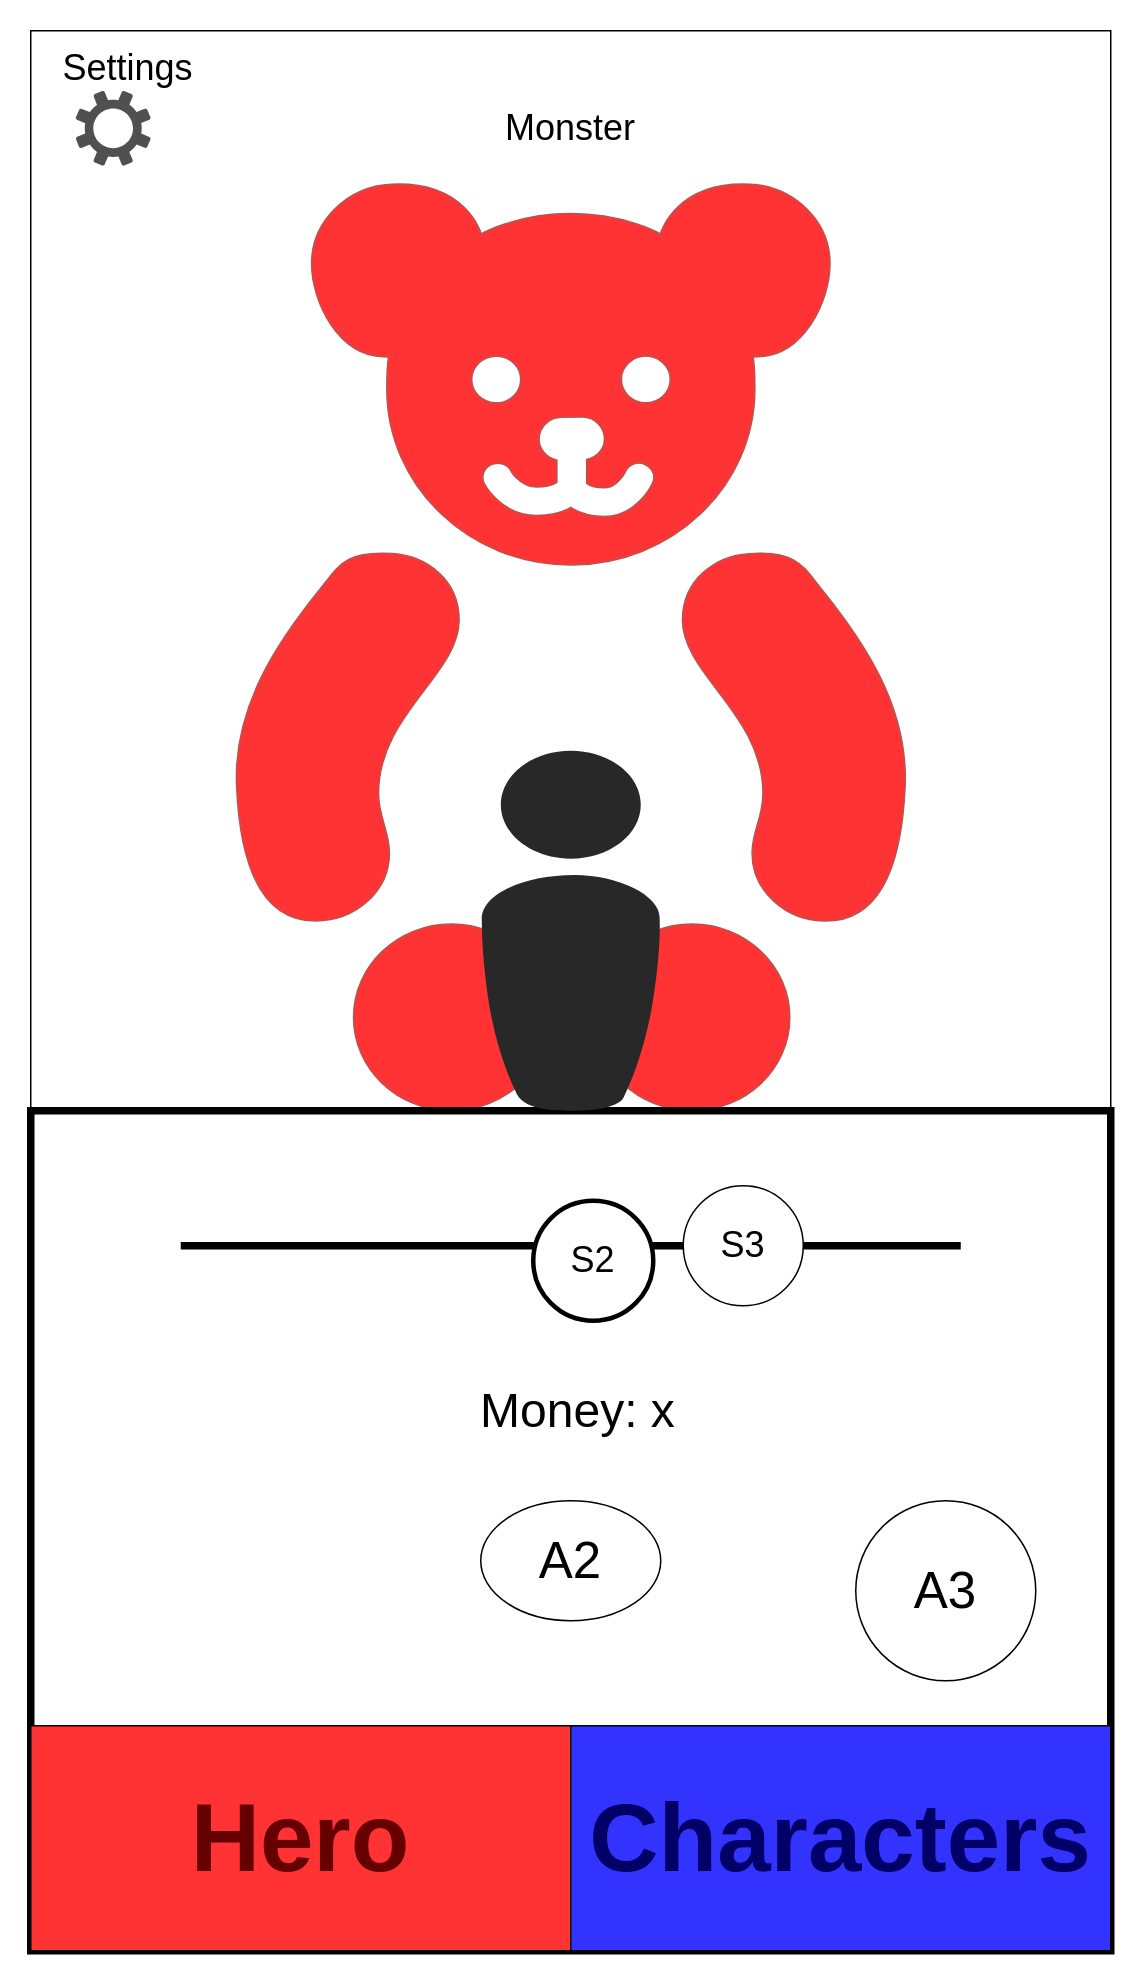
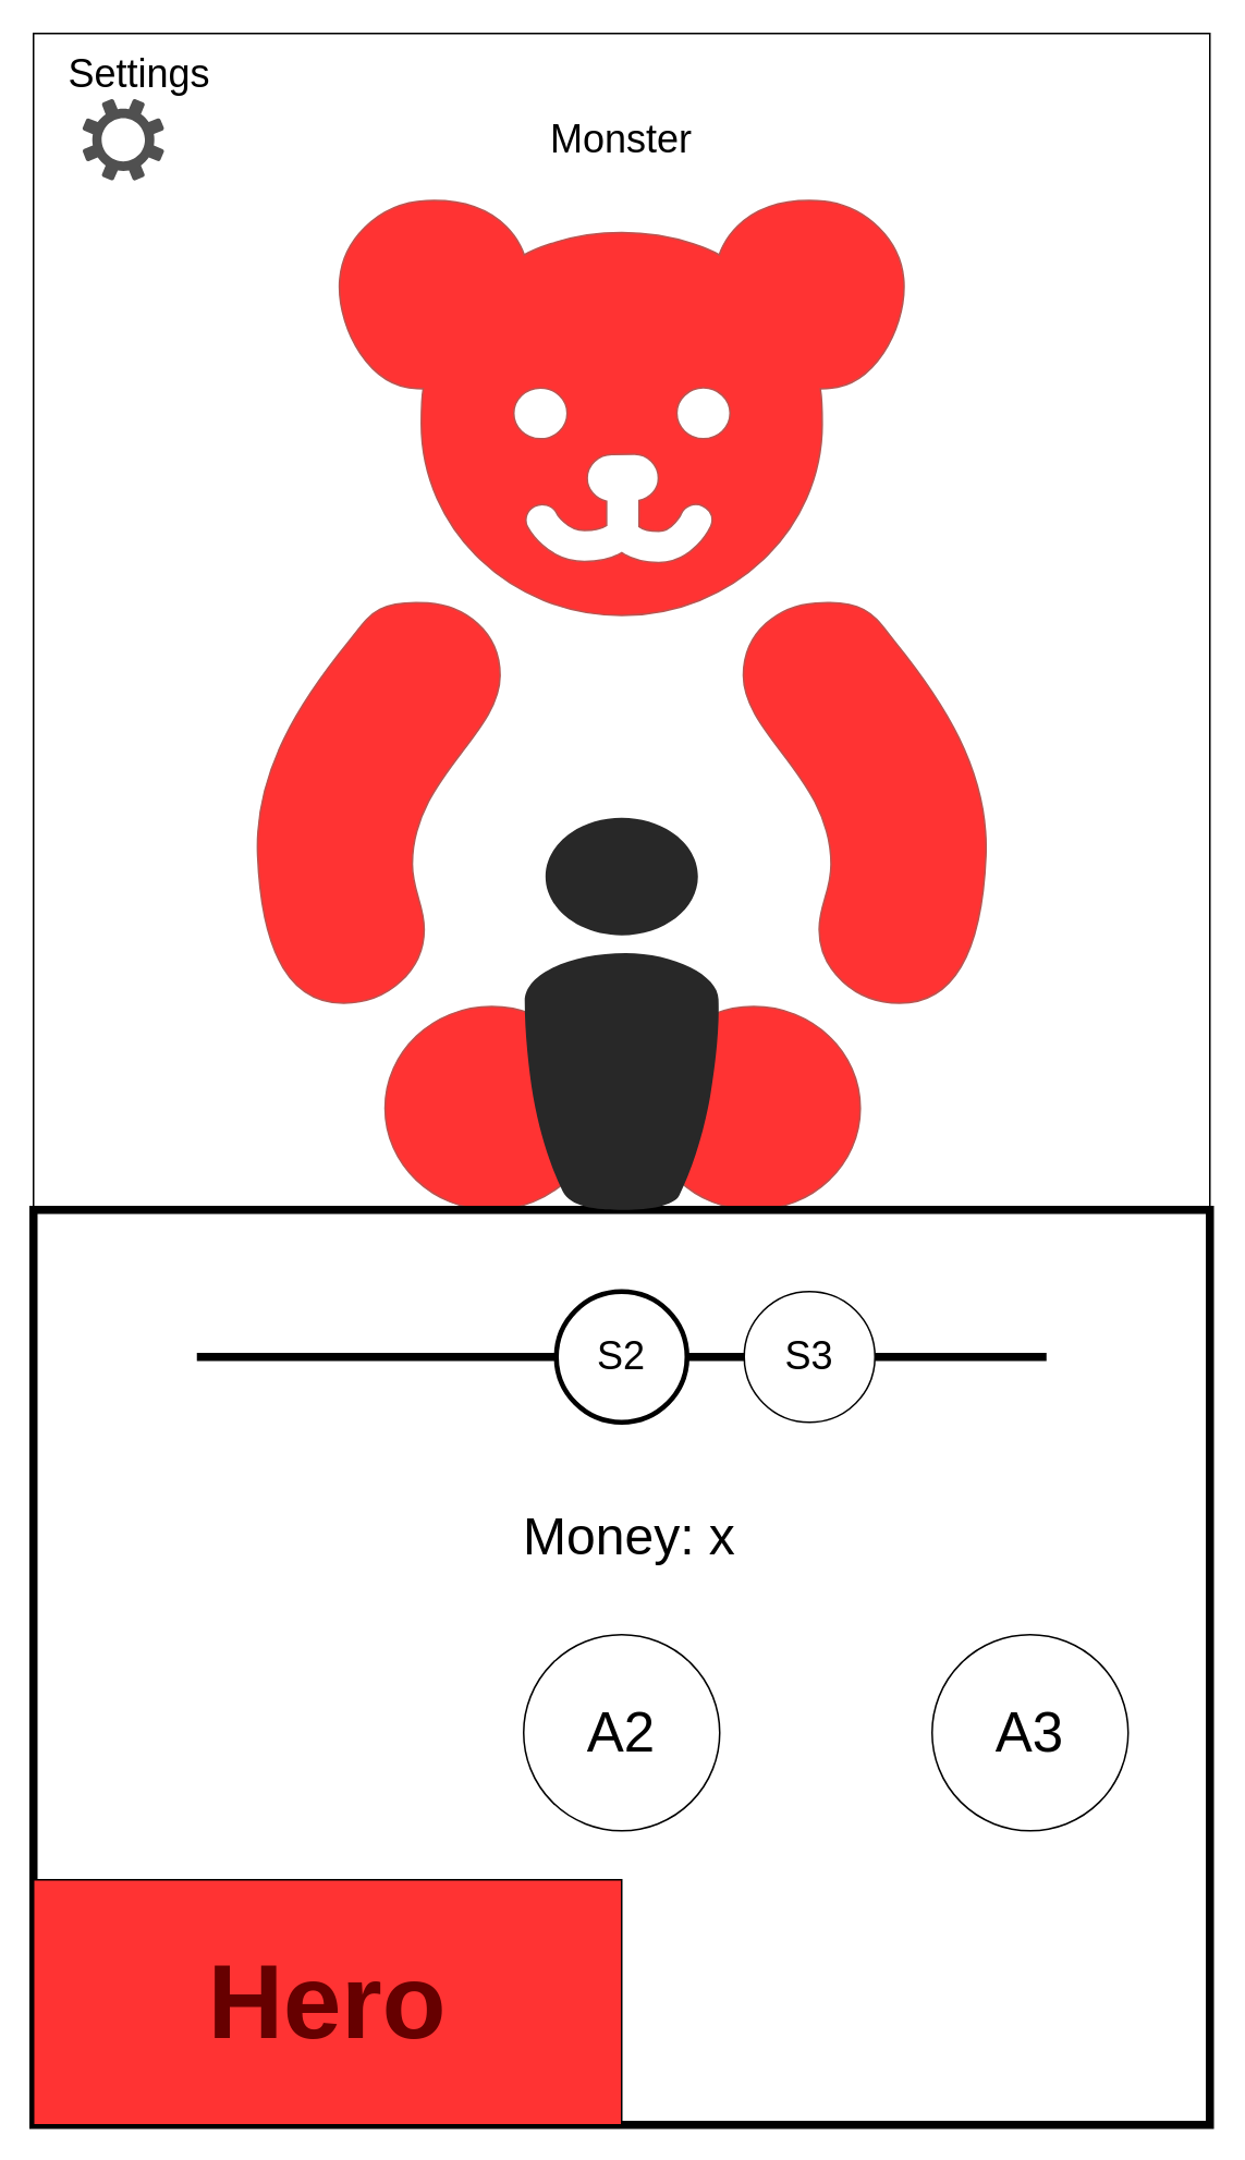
  <mxCell id="0" />
  <mxCell id="1" parent="0" />
  <mxCell id="2" value="" style="rounded=0;whiteSpace=wrap;html=1;" vertex="1" parent="1"><mxGeometry x="20" y="20" width="720" height="1280" as="geometry" /></mxCell>
  <mxCell id="3" value="" style="shape=mxgraph.signs.animals.teddy_bear;html=1;pointerEvents=1;fillColor=#FF3333;strokeColor=#b85450;verticalLabelPosition=bottom;verticalAlign=top;align=center;" vertex="1" parent="1"><mxGeometry x="155" y="120" width="450" height="620" as="geometry" /></mxCell>
  <mxCell id="4" value="" style="rounded=0;whiteSpace=wrap;html=1;strokeWidth=5;" vertex="1" parent="1"><mxGeometry x="20" y="740" width="720" height="560" as="geometry" /></mxCell>
  <mxCell id="5" value="Hero" style="rounded=0;whiteSpace=wrap;html=1;fontSize=64;fontColor=#660000;fillColor=#FF3333;fontStyle=1" vertex="1" parent="1"><mxGeometry x="20" y="1150" width="360" height="150" as="geometry" /></mxCell>
- <mxCell id="6" value="Characters" style="rounded=0;whiteSpace=wrap;html=1;fontSize=64;fontColor=#000066;fillColor=#3333FF;fontStyle=1" vertex="1" parent="1"><mxGeometry x="380" y="1150" width="360" height="150" as="geometry" /></mxCell>
- <mxCell id="7" value="A2" style="ellipse;whiteSpace=wrap;html=1;aspect=fixed;fontSize=34;" vertex="1" parent="1"><mxGeometry x="320" y="1000" width="120" height="80" as="geometry" /></mxCell>
+ <mxCell id="7" value="A2" style="ellipse;whiteSpace=wrap;html=1;aspect=fixed;fontSize=34;" vertex="1" parent="1"><mxGeometry x="320" y="1000" width="120" height="120" as="geometry" /></mxCell>
  <mxCell id="8" value="A3" style="ellipse;whiteSpace=wrap;html=1;aspect=fixed;fontSize=34;" vertex="1" parent="1"><mxGeometry x="570" y="1000" width="120" height="120" as="geometry" /></mxCell>
  <mxCell id="9" value="" style="endArrow=none;html=1;rounded=0;strokeWidth=5;" edge="1" parent="1" source="12"><mxGeometry width="50" height="50" relative="1" as="geometry"><mxPoint x="640" y="830" as="sourcePoint" /><mxPoint x="120" y="830" as="targetPoint" /></mxGeometry></mxCell>
- <mxCell id="10" value="S2" style="ellipse;whiteSpace=wrap;html=1;aspect=fixed;fontSize=24;strokeWidth=3;" vertex="1" parent="1"><mxGeometry x="355" y="800" width="80" height="80" as="geometry" /></mxCell>
+ <mxCell id="10" value="S2" style="ellipse;whiteSpace=wrap;html=1;aspect=fixed;fontSize=24;strokeWidth=3;" vertex="1" parent="1"><mxGeometry x="340" y="790" width="80" height="80" as="geometry" /></mxCell>
  <mxCell id="11" value="" style="endArrow=none;html=1;rounded=0;strokeWidth=5;" edge="1" parent="1" target="12"><mxGeometry width="50" height="50" relative="1" as="geometry"><mxPoint x="640" y="830" as="sourcePoint" /><mxPoint x="120" y="830" as="targetPoint" /></mxGeometry></mxCell>
  <mxCell id="12" value="S3" style="ellipse;whiteSpace=wrap;html=1;aspect=fixed;fontSize=24;" vertex="1" parent="1"><mxGeometry x="455" y="790" width="80" height="80" as="geometry" /></mxCell>
  <mxCell id="13" value="" style="verticalLabelPosition=bottom;sketch=0;html=1;fillColor=#282828;strokeColor=none;verticalAlign=top;pointerEvents=1;align=center;shape=mxgraph.cisco_safe.people_places_things_icons.icon8;" vertex="1" parent="1"><mxGeometry x="320" y="500" width="120" height="240" as="geometry" /></mxCell>
  <mxCell id="14" value="Monster" style="text;html=1;strokeColor=none;fillColor=none;align=center;verticalAlign=middle;whiteSpace=wrap;rounded=0;fontSize=24;" vertex="1" parent="1"><mxGeometry x="315" y="70" width="130" height="30" as="geometry" /></mxCell>
  <mxCell id="15" value="Money: x" style="rounded=0;whiteSpace=wrap;html=1;fontSize=32;strokeColor=none;" vertex="1" parent="1"><mxGeometry x="260" y="910" width="250" height="60" as="geometry" /></mxCell>
  <mxCell id="16" value="" style="sketch=0;pointerEvents=1;shadow=0;dashed=0;html=1;strokeColor=none;labelPosition=center;verticalLabelPosition=bottom;verticalAlign=top;align=center;fillColor=#505050;shape=mxgraph.mscae.enterprise.settings" vertex="1" parent="1"><mxGeometry x="50" y="60" width="50" height="50" as="geometry" /></mxCell>
  <mxCell id="17" value="Settings" style="text;html=1;strokeColor=none;fillColor=none;align=center;verticalAlign=middle;whiteSpace=wrap;rounded=0;fontSize=24;" vertex="1" parent="1"><mxGeometry x="20" y="30" width="130" height="30" as="geometry" /></mxCell>
